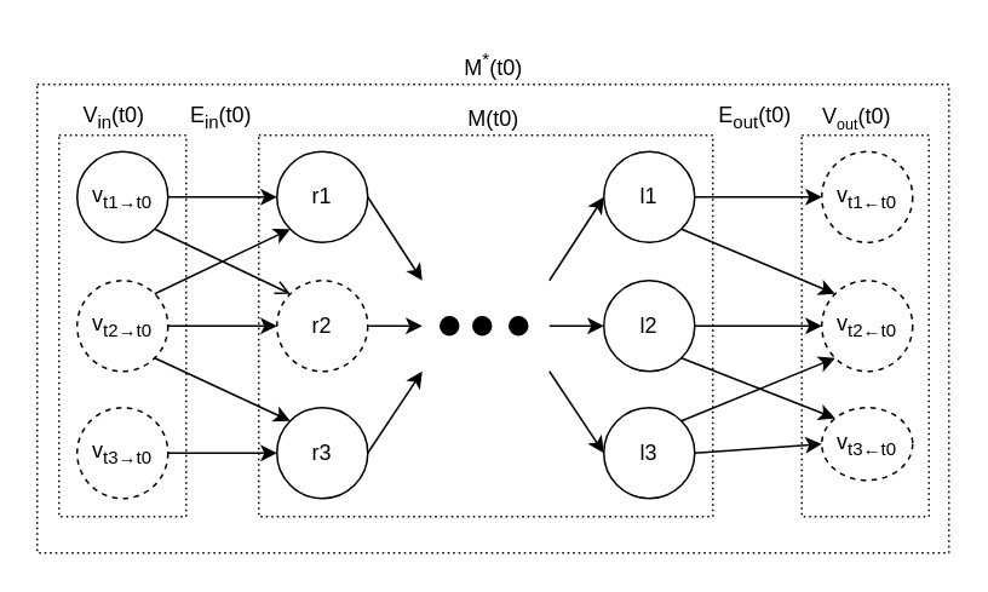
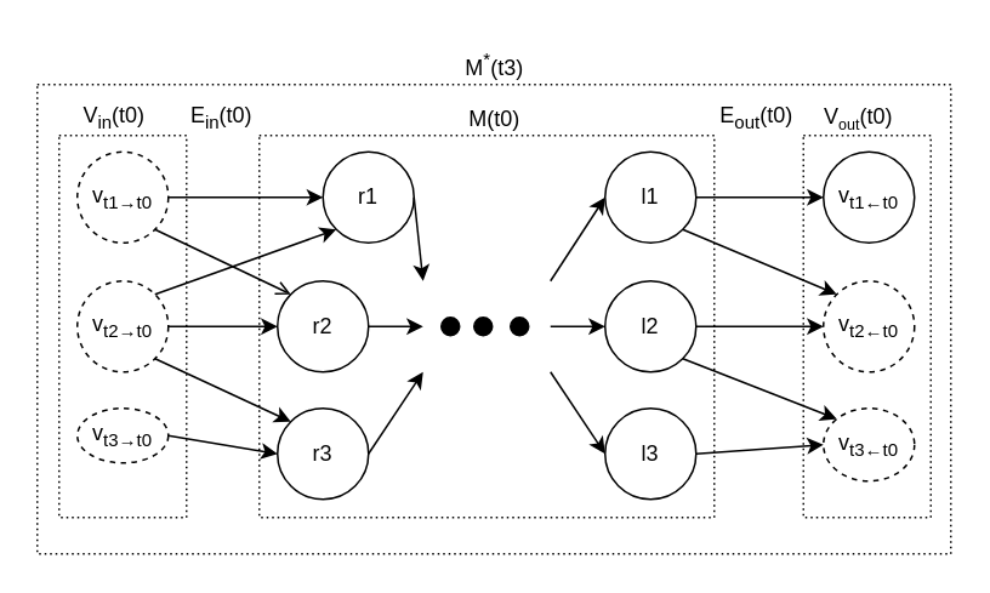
  <mxCell id="0" />
  <mxCell id="1" parent="0" />
  <mxCell id="2" value="" style="rounded=0;whiteSpace=wrap;html=1;fillColor=none;dashed=1;dashPattern=1 2;" vertex="1" parent="1"><mxGeometry x="20" y="46" width="502" height="258" as="geometry" /></mxCell>
  <mxCell id="3" value="" style="rounded=0;whiteSpace=wrap;html=1;fillColor=none;dashed=1;dashPattern=1 2;" vertex="1" parent="1"><mxGeometry x="32" y="74" width="70" height="210" as="geometry" /></mxCell>
  <mxCell id="4" style="rounded=0;orthogonalLoop=1;jettySize=auto;html=1;exitX=1;exitY=0.5;exitDx=0;exitDy=0;entryX=0;entryY=0.5;entryDx=0;entryDy=0;" edge="1" parent="1" source="7" target="9"><mxGeometry relative="1" as="geometry" /></mxCell>
  <mxCell id="5" style="edgeStyle=none;rounded=0;orthogonalLoop=1;jettySize=auto;html=1;exitX=1;exitY=0;exitDx=0;exitDy=0;entryX=0;entryY=1;entryDx=0;entryDy=0;" edge="1" parent="1" source="7" target="22"><mxGeometry relative="1" as="geometry" /></mxCell>
  <mxCell id="6" style="edgeStyle=none;rounded=0;orthogonalLoop=1;jettySize=auto;html=1;exitX=1;exitY=1;exitDx=0;exitDy=0;entryX=0;entryY=0;entryDx=0;entryDy=0;" edge="1" parent="1" source="7" target="26"><mxGeometry relative="1" as="geometry" /></mxCell>
  <mxCell id="7" value="v&lt;sub&gt;t2&lt;span style=&quot;font-size: 10px;&quot;&gt;→t0&lt;/span&gt;&lt;/sub&gt;" style="ellipse;whiteSpace=wrap;html=1;aspect=fixed;fillColor=none;dashed=1;" vertex="1" parent="1"><mxGeometry x="42" y="154" width="50" height="50" as="geometry" /></mxCell>
  <mxCell id="8" style="edgeStyle=none;rounded=0;orthogonalLoop=1;jettySize=auto;html=1;exitX=1;exitY=0.5;exitDx=0;exitDy=0;" edge="1" parent="1" source="9"><mxGeometry relative="1" as="geometry"><mxPoint x="232" y="179" as="targetPoint" /></mxGeometry></mxCell>
- <mxCell id="9" value="r2" style="ellipse;whiteSpace=wrap;html=1;aspect=fixed;fillColor=none;dashed=1;" vertex="1" parent="1"><mxGeometry x="152" y="154" width="50" height="50" as="geometry" /></mxCell>
+ <mxCell id="9" value="r2" style="ellipse;whiteSpace=wrap;html=1;aspect=fixed;fillColor=none;" vertex="1" parent="1"><mxGeometry x="152" y="154" width="50" height="50" as="geometry" /></mxCell>
  <mxCell id="10" value="v&lt;sub&gt;t2&lt;span style=&quot;font-size: 10px;&quot;&gt;←t0&lt;/span&gt;&lt;/sub&gt;" style="ellipse;whiteSpace=wrap;html=1;aspect=fixed;fillColor=none;dashed=1;" vertex="1" parent="1"><mxGeometry x="452" y="154" width="50" height="50" as="geometry" /></mxCell>
  <mxCell id="11" value="" style="ellipse;whiteSpace=wrap;html=1;aspect=fixed;fillColor=#000000;" vertex="1" parent="1"><mxGeometry x="242" y="174" width="10" height="10" as="geometry" /></mxCell>
  <mxCell id="12" value="" style="ellipse;whiteSpace=wrap;html=1;aspect=fixed;fillColor=#000000;" vertex="1" parent="1"><mxGeometry x="260" y="174" width="10" height="10" as="geometry" /></mxCell>
  <mxCell id="13" value="" style="ellipse;whiteSpace=wrap;html=1;aspect=fixed;fillColor=#000000;" vertex="1" parent="1"><mxGeometry x="280" y="174" width="10" height="10" as="geometry" /></mxCell>
  <mxCell id="14" value="" style="endArrow=classic;html=1;rounded=0;entryX=0;entryY=0.5;entryDx=0;entryDy=0;" edge="1" parent="1" target="10"><mxGeometry width="50" height="50" relative="1" as="geometry"><mxPoint x="382" y="179" as="sourcePoint" /><mxPoint x="362" y="174" as="targetPoint" /></mxGeometry></mxCell>
  <mxCell id="15" style="edgeStyle=none;rounded=0;orthogonalLoop=1;jettySize=auto;html=1;exitX=1;exitY=1;exitDx=0;exitDy=0;entryX=0;entryY=0;entryDx=0;entryDy=0;" edge="1" parent="1" source="16" target="31"><mxGeometry relative="1" as="geometry" /></mxCell>
  <mxCell id="16" value="l2" style="ellipse;whiteSpace=wrap;html=1;aspect=fixed;fillColor=none;" vertex="1" parent="1"><mxGeometry x="332" y="154" width="50" height="50" as="geometry" /></mxCell>
  <mxCell id="17" style="edgeStyle=none;rounded=0;orthogonalLoop=1;jettySize=auto;html=1;exitX=1;exitY=0.5;exitDx=0;exitDy=0;" edge="1" parent="1"><mxGeometry relative="1" as="geometry"><mxPoint x="332" y="179" as="targetPoint" /><mxPoint x="302" y="179" as="sourcePoint" /></mxGeometry></mxCell>
  <mxCell id="18" style="rounded=0;orthogonalLoop=1;jettySize=auto;html=1;exitX=1;exitY=0.5;exitDx=0;exitDy=0;entryX=0;entryY=0.5;entryDx=0;entryDy=0;" edge="1" parent="1" source="20" target="22"><mxGeometry relative="1" as="geometry" /></mxCell>
  <mxCell id="19" style="edgeStyle=none;rounded=0;orthogonalLoop=1;jettySize=auto;html=1;exitX=1;exitY=1;exitDx=0;exitDy=0;entryX=0;entryY=0;entryDx=0;entryDy=0;endArrow=open;" edge="1" parent="1" source="20" target="9"><mxGeometry relative="1" as="geometry" /></mxCell>
- <mxCell id="20" value="&lt;span style=&quot;font-size: 12px;&quot;&gt;v&lt;/span&gt;&lt;sub&gt;t1&lt;span style=&quot;font-size: 10px;&quot;&gt;→t0&lt;/span&gt;&lt;/sub&gt;" style="ellipse;whiteSpace=wrap;html=1;aspect=fixed;fillColor=none;dashed=0;" vertex="1" parent="1"><mxGeometry x="42" y="83" width="50" height="50" as="geometry" /></mxCell>
+ <mxCell id="20" value="&lt;span style=&quot;font-size: 12px;&quot;&gt;v&lt;/span&gt;&lt;sub&gt;t1&lt;span style=&quot;font-size: 10px;&quot;&gt;→t0&lt;/span&gt;&lt;/sub&gt;" style="ellipse;whiteSpace=wrap;html=1;aspect=fixed;fillColor=none;dashed=1;" vertex="1" parent="1"><mxGeometry x="42" y="83" width="50" height="50" as="geometry" /></mxCell>
  <mxCell id="21" style="edgeStyle=none;rounded=0;orthogonalLoop=1;jettySize=auto;html=1;exitX=1;exitY=0.5;exitDx=0;exitDy=0;" edge="1" parent="1" source="22"><mxGeometry relative="1" as="geometry"><mxPoint x="232" y="154" as="targetPoint" /></mxGeometry></mxCell>
- <mxCell id="22" value="r1" style="ellipse;whiteSpace=wrap;html=1;aspect=fixed;fillColor=none;" vertex="1" parent="1"><mxGeometry x="152" y="83" width="50" height="50" as="geometry" /></mxCell>
+ <mxCell id="22" value="r1" style="ellipse;whiteSpace=wrap;html=1;aspect=fixed;fillColor=none;" vertex="1" parent="1"><mxGeometry x="177" y="83" width="50" height="50" as="geometry" /></mxCell>
  <mxCell id="23" style="rounded=0;orthogonalLoop=1;jettySize=auto;html=1;exitX=1;exitY=0.5;exitDx=0;exitDy=0;entryX=0;entryY=0.5;entryDx=0;entryDy=0;" edge="1" parent="1" source="24" target="26"><mxGeometry relative="1" as="geometry" /></mxCell>
- <mxCell id="24" value="v&lt;sub&gt;t3&lt;span style=&quot;font-size: 10px;&quot;&gt;→t0&lt;/span&gt;&lt;/sub&gt;" style="ellipse;whiteSpace=wrap;html=1;aspect=fixed;fillColor=none;dashed=1;" vertex="1" parent="1"><mxGeometry x="42" y="224" width="50" height="50" as="geometry" /></mxCell>
+ <mxCell id="24" value="v&lt;sub&gt;t3&lt;span style=&quot;font-size: 10px;&quot;&gt;→t0&lt;/span&gt;&lt;/sub&gt;" style="ellipse;whiteSpace=wrap;html=1;aspect=fixed;fillColor=none;dashed=1;" vertex="1" parent="1"><mxGeometry x="42" y="224" width="50" height="30" as="geometry" /></mxCell>
  <mxCell id="25" style="edgeStyle=none;rounded=0;orthogonalLoop=1;jettySize=auto;html=1;exitX=1;exitY=0.5;exitDx=0;exitDy=0;" edge="1" parent="1" source="26"><mxGeometry relative="1" as="geometry"><mxPoint x="232" y="204" as="targetPoint" /></mxGeometry></mxCell>
  <mxCell id="26" value="r3" style="ellipse;whiteSpace=wrap;html=1;aspect=fixed;fillColor=none;" vertex="1" parent="1"><mxGeometry x="152" y="224" width="50" height="50" as="geometry" /></mxCell>
- <mxCell id="27" value="v&lt;sub&gt;t1&lt;span style=&quot;font-size: 10px;&quot;&gt;←t0&lt;/span&gt;&lt;/sub&gt;" style="ellipse;whiteSpace=wrap;html=1;aspect=fixed;fillColor=none;dashed=1;" vertex="1" parent="1"><mxGeometry x="452" y="83" width="50" height="50" as="geometry" /></mxCell>
+ <mxCell id="27" value="v&lt;sub&gt;t1&lt;span style=&quot;font-size: 10px;&quot;&gt;←t0&lt;/span&gt;&lt;/sub&gt;" style="ellipse;whiteSpace=wrap;html=1;aspect=fixed;fillColor=none;dashed=0;" vertex="1" parent="1"><mxGeometry x="452" y="83" width="50" height="50" as="geometry" /></mxCell>
  <mxCell id="28" value="" style="endArrow=classic;html=1;rounded=0;entryX=0;entryY=0.5;entryDx=0;entryDy=0;" edge="1" parent="1" target="27"><mxGeometry width="50" height="50" relative="1" as="geometry"><mxPoint x="382" y="108" as="sourcePoint" /><mxPoint x="362" y="103" as="targetPoint" /></mxGeometry></mxCell>
  <mxCell id="29" style="edgeStyle=none;rounded=0;orthogonalLoop=1;jettySize=auto;html=1;exitX=1;exitY=1;exitDx=0;exitDy=0;entryX=0;entryY=0;entryDx=0;entryDy=0;" edge="1" parent="1" source="30" target="10"><mxGeometry relative="1" as="geometry" /></mxCell>
  <mxCell id="30" value="l1" style="ellipse;whiteSpace=wrap;html=1;aspect=fixed;fillColor=none;" vertex="1" parent="1"><mxGeometry x="332" y="83" width="50" height="50" as="geometry" /></mxCell>
  <mxCell id="31" value="v&lt;sub&gt;t3&lt;span style=&quot;font-size: 10px;&quot;&gt;←t0&lt;/span&gt;&lt;/sub&gt;" style="ellipse;whiteSpace=wrap;html=1;aspect=fixed;fillColor=none;dashed=1;" vertex="1" parent="1"><mxGeometry x="452" y="224" width="50" height="40" as="geometry" /></mxCell>
  <mxCell id="32" value="" style="endArrow=classic;html=1;rounded=0;entryX=0;entryY=0.5;entryDx=0;entryDy=0;" edge="1" parent="1" target="31"><mxGeometry width="50" height="50" relative="1" as="geometry"><mxPoint x="382" y="249" as="sourcePoint" /><mxPoint x="362" y="244" as="targetPoint" /></mxGeometry></mxCell>
- <mxCell id="33" style="edgeStyle=none;rounded=0;orthogonalLoop=1;jettySize=auto;html=1;exitX=1;exitY=0;exitDx=0;exitDy=0;entryX=0;entryY=1;entryDx=0;entryDy=0;" edge="1" parent="1" source="34" target="10"><mxGeometry relative="1" as="geometry" /></mxCell>
  <mxCell id="34" value="l3" style="ellipse;whiteSpace=wrap;html=1;aspect=fixed;fillColor=none;" vertex="1" parent="1"><mxGeometry x="332" y="224" width="50" height="50" as="geometry" /></mxCell>
  <mxCell id="35" style="edgeStyle=none;rounded=0;orthogonalLoop=1;jettySize=auto;html=1;entryX=0;entryY=0.5;entryDx=0;entryDy=0;" edge="1" parent="1" target="34"><mxGeometry relative="1" as="geometry"><mxPoint x="332" y="189" as="targetPoint" /><mxPoint x="302" y="204" as="sourcePoint" /></mxGeometry></mxCell>
  <mxCell id="36" style="edgeStyle=none;rounded=0;orthogonalLoop=1;jettySize=auto;html=1;exitX=1;exitY=0.5;exitDx=0;exitDy=0;entryX=0;entryY=0.5;entryDx=0;entryDy=0;" edge="1" parent="1" target="30"><mxGeometry relative="1" as="geometry"><mxPoint x="332" y="154" as="targetPoint" /><mxPoint x="302" y="154" as="sourcePoint" /></mxGeometry></mxCell>
  <mxCell id="37" value="V&lt;sub&gt;in&lt;/sub&gt;(t0)" style="text;html=1;align=center;verticalAlign=middle;resizable=0;points=[];autosize=1;strokeColor=none;fillColor=none;" vertex="1" parent="1"><mxGeometry x="32" y="49" width="60" height="30" as="geometry" /></mxCell>
  <mxCell id="38" value="" style="rounded=0;whiteSpace=wrap;html=1;fillColor=none;dashed=1;dashPattern=1 2;" vertex="1" parent="1"><mxGeometry x="441" y="74" width="70" height="210" as="geometry" /></mxCell>
  <mxCell id="39" value="V&lt;span style=&quot;font-size: 10px;&quot;&gt;&lt;sub&gt;out&lt;/sub&gt;&lt;/span&gt;(t0)" style="text;html=1;align=center;verticalAlign=middle;resizable=0;points=[];autosize=1;strokeColor=none;fillColor=none;" vertex="1" parent="1"><mxGeometry x="441" y="49" width="60" height="30" as="geometry" /></mxCell>
  <mxCell id="40" value="" style="rounded=0;whiteSpace=wrap;html=1;fillColor=none;dashed=1;dashPattern=1 2;" vertex="1" parent="1"><mxGeometry x="142" y="74" width="250" height="210" as="geometry" /></mxCell>
  <mxCell id="41" value="M(t0)" style="text;html=1;align=center;verticalAlign=middle;resizable=0;points=[];autosize=1;strokeColor=none;fillColor=none;" vertex="1" parent="1"><mxGeometry x="246" y="50" width="50" height="30" as="geometry" /></mxCell>
  <mxCell id="42" value="E&lt;sub&gt;in&lt;/sub&gt;(t0)" style="text;html=1;align=center;verticalAlign=middle;resizable=0;points=[];autosize=1;strokeColor=none;fillColor=none;" vertex="1" parent="1"><mxGeometry x="91" y="49" width="60" height="30" as="geometry" /></mxCell>
  <mxCell id="43" value="E&lt;sub&gt;out&lt;/sub&gt;(t0)" style="text;html=1;align=center;verticalAlign=middle;resizable=0;points=[];autosize=1;strokeColor=none;fillColor=none;" vertex="1" parent="1"><mxGeometry x="385" y="49" width="60" height="30" as="geometry" /></mxCell>
- <mxCell id="44" value="M&lt;sup&gt;*&lt;/sup&gt;(t0)" style="text;html=1;align=center;verticalAlign=middle;resizable=0;points=[];autosize=1;strokeColor=none;fillColor=none;" vertex="1" parent="1"><mxGeometry x="241" y="20" width="60" height="30" as="geometry" /></mxCell>
+ <mxCell id="44" value="M&lt;sup&gt;*&lt;/sup&gt;(t3)" style="text;html=1;align=center;verticalAlign=middle;resizable=0;points=[];autosize=1;strokeColor=none;fillColor=none;" vertex="1" parent="1"><mxGeometry x="241" y="20" width="60" height="30" as="geometry" /></mxCell>
